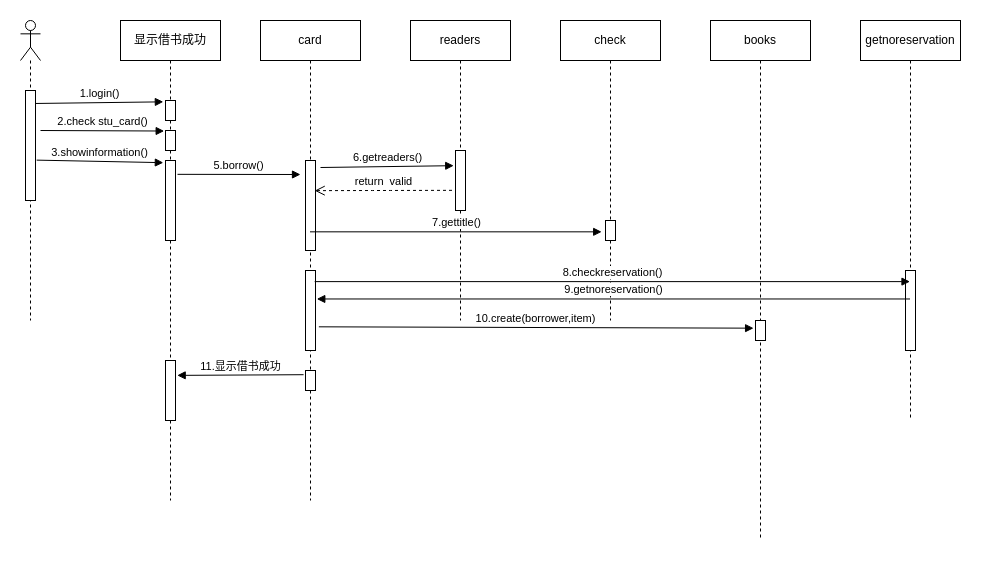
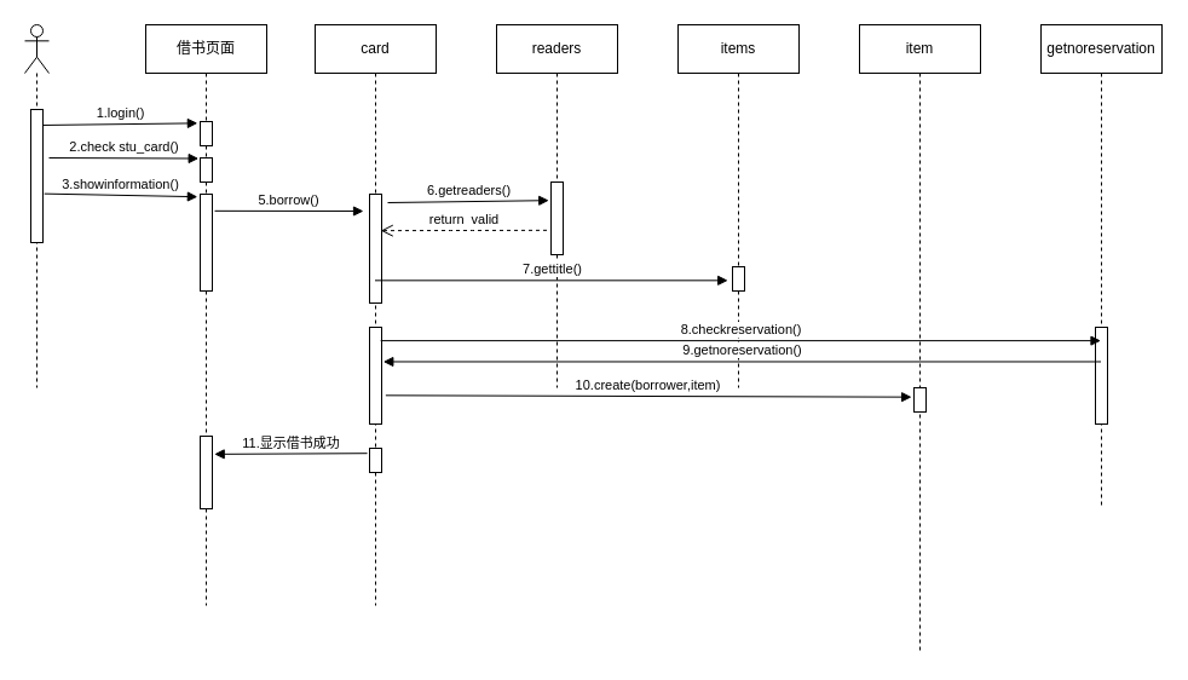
  <mxCell id="0" />
  <mxCell id="1" parent="0" />
  <mxCell id="2" value="" style="shape=umlLifeline;participant=umlActor;perimeter=lifelinePerimeter;whiteSpace=wrap;html=1;container=1;collapsible=0;recursiveResize=0;verticalAlign=top;spacingTop=36;outlineConnect=0;" vertex="1" parent="1"><mxGeometry x="20" y="20" width="20" height="300" as="geometry" /></mxCell>
  <mxCell id="3" value="" style="html=1;points=[];perimeter=orthogonalPerimeter;" vertex="1" parent="2"><mxGeometry x="5" y="70" width="10" height="110" as="geometry" /></mxCell>
- <mxCell id="4" value="显示借书成功" style="shape=umlLifeline;perimeter=lifelinePerimeter;whiteSpace=wrap;html=1;container=1;collapsible=0;recursiveResize=0;outlineConnect=0;" vertex="1" parent="1"><mxGeometry x="120" y="20" width="100" height="480" as="geometry" /></mxCell>
+ <mxCell id="4" value="借书页面" style="shape=umlLifeline;perimeter=lifelinePerimeter;whiteSpace=wrap;html=1;container=1;collapsible=0;recursiveResize=0;outlineConnect=0;" vertex="1" parent="1"><mxGeometry x="120" y="20" width="100" height="480" as="geometry" /></mxCell>
  <mxCell id="5" value="" style="html=1;points=[];perimeter=orthogonalPerimeter;" vertex="1" parent="4"><mxGeometry x="45" y="80" width="10" height="20" as="geometry" /></mxCell>
  <mxCell id="6" value="" style="html=1;points=[];perimeter=orthogonalPerimeter;" vertex="1" parent="4"><mxGeometry x="45" y="110" width="10" height="20" as="geometry" /></mxCell>
  <mxCell id="7" value="" style="html=1;points=[];perimeter=orthogonalPerimeter;" vertex="1" parent="4"><mxGeometry x="45" y="140" width="10" height="80" as="geometry" /></mxCell>
  <mxCell id="8" value="" style="html=1;points=[];perimeter=orthogonalPerimeter;" vertex="1" parent="4"><mxGeometry x="45" y="340" width="10" height="60" as="geometry" /></mxCell>
  <mxCell id="9" value="card" style="shape=umlLifeline;perimeter=lifelinePerimeter;whiteSpace=wrap;html=1;container=1;collapsible=0;recursiveResize=0;outlineConnect=0;" vertex="1" parent="1"><mxGeometry x="260" y="20" width="100" height="480" as="geometry" /></mxCell>
  <mxCell id="10" value="" style="html=1;points=[];perimeter=orthogonalPerimeter;" vertex="1" parent="9"><mxGeometry x="45" y="140" width="10" height="90" as="geometry" /></mxCell>
  <mxCell id="11" value="" style="html=1;points=[];perimeter=orthogonalPerimeter;" vertex="1" parent="9"><mxGeometry x="45" y="250" width="10" height="80" as="geometry" /></mxCell>
  <mxCell id="12" value="" style="html=1;points=[];perimeter=orthogonalPerimeter;" vertex="1" parent="9"><mxGeometry x="45" y="350" width="10" height="20" as="geometry" /></mxCell>
  <mxCell id="13" value="readers" style="shape=umlLifeline;perimeter=lifelinePerimeter;whiteSpace=wrap;html=1;container=1;collapsible=0;recursiveResize=0;outlineConnect=0;" vertex="1" parent="1"><mxGeometry x="410" y="20" width="100" height="300" as="geometry" /></mxCell>
  <mxCell id="14" value="" style="html=1;points=[];perimeter=orthogonalPerimeter;" vertex="1" parent="13"><mxGeometry x="45" y="130" width="10" height="60" as="geometry" /></mxCell>
- <mxCell id="15" value="check" style="shape=umlLifeline;perimeter=lifelinePerimeter;whiteSpace=wrap;html=1;container=1;collapsible=0;recursiveResize=0;outlineConnect=0;" vertex="1" parent="1"><mxGeometry x="560" y="20" width="100" height="300" as="geometry" /></mxCell>
+ <mxCell id="15" value="items" style="shape=umlLifeline;perimeter=lifelinePerimeter;whiteSpace=wrap;html=1;container=1;collapsible=0;recursiveResize=0;outlineConnect=0;" vertex="1" parent="1"><mxGeometry x="560" y="20" width="100" height="300" as="geometry" /></mxCell>
  <mxCell id="16" value="" style="html=1;points=[];perimeter=orthogonalPerimeter;" vertex="1" parent="15"><mxGeometry x="45" y="200" width="10" height="20" as="geometry" /></mxCell>
- <mxCell id="17" value="books" style="shape=umlLifeline;perimeter=lifelinePerimeter;whiteSpace=wrap;html=1;container=1;collapsible=0;recursiveResize=0;outlineConnect=0;" vertex="1" parent="1"><mxGeometry x="710" y="20" width="100" height="520" as="geometry" /></mxCell>
+ <mxCell id="17" value="item" style="shape=umlLifeline;perimeter=lifelinePerimeter;whiteSpace=wrap;html=1;container=1;collapsible=0;recursiveResize=0;outlineConnect=0;" vertex="1" parent="1"><mxGeometry x="710" y="20" width="100" height="520" as="geometry" /></mxCell>
  <mxCell id="18" value="" style="html=1;points=[];perimeter=orthogonalPerimeter;" vertex="1" parent="17"><mxGeometry x="45" y="300" width="10" height="20" as="geometry" /></mxCell>
  <mxCell id="19" value="getnoreservation" style="shape=umlLifeline;perimeter=lifelinePerimeter;whiteSpace=wrap;html=1;container=1;collapsible=0;recursiveResize=0;outlineConnect=0;" vertex="1" parent="1"><mxGeometry x="860" y="20" width="100" height="400" as="geometry" /></mxCell>
  <mxCell id="20" value="" style="html=1;points=[];perimeter=orthogonalPerimeter;" vertex="1" parent="19"><mxGeometry x="45" y="250" width="10" height="80" as="geometry" /></mxCell>
  <mxCell id="21" value="1.login()" style="html=1;verticalAlign=bottom;endArrow=block;entryX=-0.216;entryY=0.067;entryDx=0;entryDy=0;entryPerimeter=0;exitX=1.034;exitY=0.118;exitDx=0;exitDy=0;exitPerimeter=0;" edge="1" parent="1" source="3" target="5"><mxGeometry width="80" relative="1" as="geometry"><mxPoint x="40" y="100" as="sourcePoint" /><mxPoint x="160" y="100" as="targetPoint" /></mxGeometry></mxCell>
  <mxCell id="22" value="2.check stu_card()" style="html=1;verticalAlign=bottom;endArrow=block;entryX=-0.132;entryY=0.026;entryDx=0;entryDy=0;entryPerimeter=0;" edge="1" parent="1" target="6"><mxGeometry width="80" relative="1" as="geometry"><mxPoint x="40" y="130" as="sourcePoint" /><mxPoint x="140" y="130" as="targetPoint" /></mxGeometry></mxCell>
  <mxCell id="23" value="3.showinformation()" style="html=1;verticalAlign=bottom;endArrow=block;entryX=-0.216;entryY=0.027;entryDx=0;entryDy=0;entryPerimeter=0;exitX=1.118;exitY=0.633;exitDx=0;exitDy=0;exitPerimeter=0;" edge="1" parent="1" source="3" target="7"><mxGeometry width="80" relative="1" as="geometry"><mxPoint x="50" y="160" as="sourcePoint" /><mxPoint x="130" y="160" as="targetPoint" /></mxGeometry></mxCell>
  <mxCell id="24" value="5.borrow()" style="html=1;verticalAlign=bottom;endArrow=block;exitX=1.201;exitY=0.173;exitDx=0;exitDy=0;exitPerimeter=0;" edge="1" parent="1" source="7"><mxGeometry width="80" relative="1" as="geometry"><mxPoint x="180" y="180" as="sourcePoint" /><mxPoint x="300" y="174" as="targetPoint" /></mxGeometry></mxCell>
  <mxCell id="25" value="6.getreaders()" style="html=1;verticalAlign=bottom;endArrow=block;entryX=-0.177;entryY=0.253;entryDx=0;entryDy=0;entryPerimeter=0;" edge="1" parent="1" target="14"><mxGeometry width="80" relative="1" as="geometry"><mxPoint x="320" y="167" as="sourcePoint" /><mxPoint x="420" y="180" as="targetPoint" /></mxGeometry></mxCell>
  <mxCell id="26" value="return&amp;nbsp; valid" style="html=1;verticalAlign=bottom;endArrow=open;dashed=1;endSize=8;exitX=-0.35;exitY=0.664;exitDx=0;exitDy=0;exitPerimeter=0;entryX=0.92;entryY=0.335;entryDx=0;entryDy=0;entryPerimeter=0;" edge="1" parent="1" source="14" target="10"><mxGeometry relative="1" as="geometry"><mxPoint x="450" y="220" as="sourcePoint" /><mxPoint x="320" y="190" as="targetPoint" /><Array as="points"><mxPoint x="380" y="190" /></Array></mxGeometry></mxCell>
  <mxCell id="27" value="7.gettitle()" style="html=1;verticalAlign=bottom;endArrow=block;entryX=-0.382;entryY=0.567;entryDx=0;entryDy=0;entryPerimeter=0;" edge="1" parent="1" source="9" target="16"><mxGeometry width="80" relative="1" as="geometry"><mxPoint x="400" y="250" as="sourcePoint" /><mxPoint x="480" y="250" as="targetPoint" /></mxGeometry></mxCell>
  <mxCell id="28" value="8.checkreservation()" style="html=1;verticalAlign=bottom;endArrow=block;exitX=0.92;exitY=0.139;exitDx=0;exitDy=0;exitPerimeter=0;" edge="1" parent="1" source="11" target="19"><mxGeometry width="80" relative="1" as="geometry"><mxPoint x="360" y="270" as="sourcePoint" /><mxPoint x="440" y="270" as="targetPoint" /></mxGeometry></mxCell>
  <mxCell id="29" value="9.getnoreservation()" style="html=1;verticalAlign=bottom;endArrow=block;entryX=1.129;entryY=0.356;entryDx=0;entryDy=0;entryPerimeter=0;" edge="1" parent="1" source="19" target="11"><mxGeometry width="80" relative="1" as="geometry"><mxPoint x="780" y="340" as="sourcePoint" /><mxPoint x="500" y="340" as="targetPoint" /></mxGeometry></mxCell>
  <mxCell id="30" value="10.create(borrower,item)" style="html=1;verticalAlign=bottom;endArrow=block;exitX=1.337;exitY=0.704;exitDx=0;exitDy=0;exitPerimeter=0;entryX=-0.191;entryY=0.384;entryDx=0;entryDy=0;entryPerimeter=0;" edge="1" parent="1" source="11" target="18"><mxGeometry width="80" relative="1" as="geometry"><mxPoint x="370" y="380" as="sourcePoint" /><mxPoint x="450" y="380" as="targetPoint" /></mxGeometry></mxCell>
  <mxCell id="31" value="11.显示借书成功" style="html=1;verticalAlign=bottom;endArrow=block;entryX=1.17;entryY=0.248;entryDx=0;entryDy=0;entryPerimeter=0;exitX=-0.191;exitY=0.21;exitDx=0;exitDy=0;exitPerimeter=0;" edge="1" parent="1" source="12" target="8"><mxGeometry width="80" relative="1" as="geometry"><mxPoint x="200" y="320" as="sourcePoint" /><mxPoint x="280" y="320" as="targetPoint" /></mxGeometry></mxCell>
